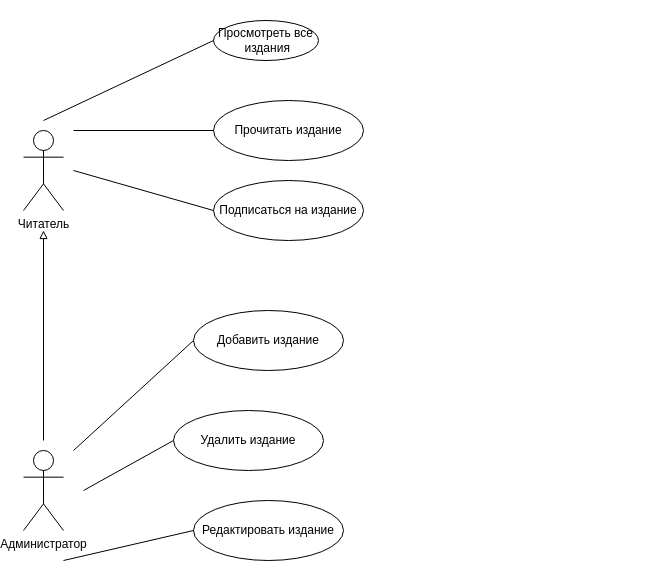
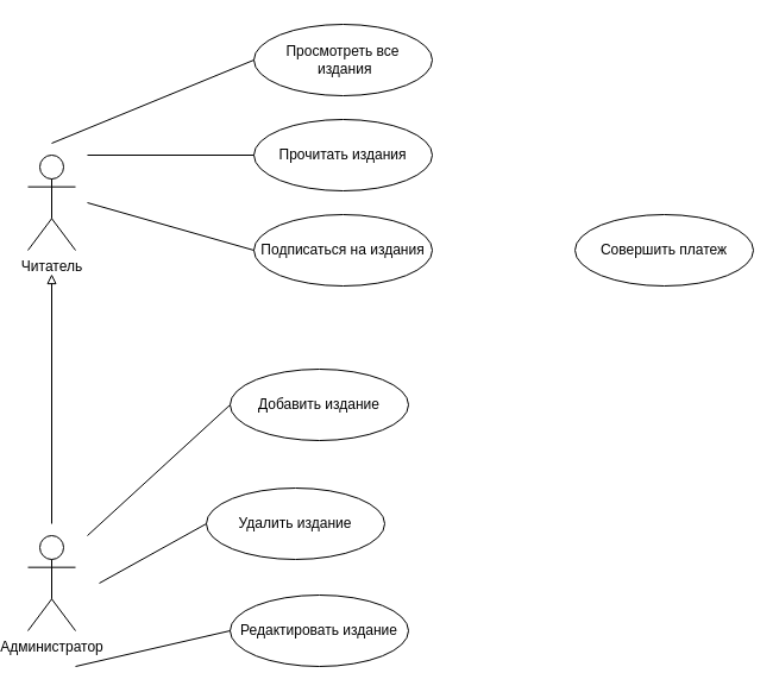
  <mxCell id="0" />
  <mxCell id="1" parent="0" />
  <mxCell id="2" value="Читатель" style="shape=umlActor;verticalLabelPosition=bottom;verticalAlign=top;html=1;outlineConnect=0;" parent="1" vertex="1"><mxGeometry x="20" y="130" width="40" height="80" as="geometry" /></mxCell>
- <mxCell id="3" value="Прочитать издание" style="ellipse;whiteSpace=wrap;html=1;" parent="1" vertex="1"><mxGeometry x="210" y="100" width="150" height="60" as="geometry" /></mxCell>
- <mxCell id="4" value="Подписаться на издание" style="ellipse;whiteSpace=wrap;html=1;" parent="1" vertex="1"><mxGeometry x="210" y="180" width="150" height="60" as="geometry" /></mxCell>
- <mxCell id="5" value="Просмотреть все&lt;br&gt;&amp;nbsp;издания" style="ellipse;whiteSpace=wrap;html=1;" parent="1" vertex="1"><mxGeometry x="210" y="20" width="105" height="40" as="geometry" /></mxCell>
+ <mxCell id="3" value="Прочитать издания" style="ellipse;whiteSpace=wrap;html=1;" parent="1" vertex="1"><mxGeometry x="210" y="100" width="150" height="60" as="geometry" /></mxCell>
+ <mxCell id="4" value="Подписаться на издания" style="ellipse;whiteSpace=wrap;html=1;" parent="1" vertex="1"><mxGeometry x="210" y="180" width="150" height="60" as="geometry" /></mxCell>
+ <mxCell id="5" value="Просмотреть все&lt;br&gt;&amp;nbsp;издания" style="ellipse;whiteSpace=wrap;html=1;" parent="1" vertex="1"><mxGeometry x="210" y="20" width="150" height="60" as="geometry" /></mxCell>
  <mxCell id="6" value="" style="endArrow=none;html=1;rounded=0;entryX=0;entryY=0.5;entryDx=0;entryDy=0;" parent="1" target="5" edge="1"><mxGeometry width="50" height="50" relative="1" as="geometry"><mxPoint x="40" y="120" as="sourcePoint" /><mxPoint x="210" y="170" as="targetPoint" /><Array as="points" /></mxGeometry></mxCell>
  <mxCell id="7" value="" style="endArrow=none;html=1;rounded=0;entryX=0;entryY=0.5;entryDx=0;entryDy=0;" parent="1" target="3" edge="1"><mxGeometry width="50" height="50" relative="1" as="geometry"><mxPoint x="70" y="130" as="sourcePoint" /><mxPoint x="210" y="170" as="targetPoint" /><Array as="points" /></mxGeometry></mxCell>
  <mxCell id="8" value="" style="endArrow=none;html=1;rounded=0;entryX=0;entryY=0.5;entryDx=0;entryDy=0;" parent="1" target="4" edge="1"><mxGeometry width="50" height="50" relative="1" as="geometry"><mxPoint x="70" y="170" as="sourcePoint" /><mxPoint x="210" y="170" as="targetPoint" /><Array as="points" /></mxGeometry></mxCell>
  <mxCell id="9" value="Администратор&lt;br&gt;" style="shape=umlActor;verticalLabelPosition=bottom;verticalAlign=top;html=1;outlineConnect=0;" parent="1" vertex="1"><mxGeometry x="20" y="450" width="40" height="80" as="geometry" /></mxCell>
  <mxCell id="10" value="" style="html=1;verticalAlign=bottom;endArrow=block;curved=0;rounded=0;endFill=0;" parent="1" edge="1"><mxGeometry width="80" relative="1" as="geometry"><mxPoint x="40" y="440" as="sourcePoint" /><mxPoint x="40" y="230" as="targetPoint" /></mxGeometry></mxCell>
  <mxCell id="11" value="Добавить издание" style="ellipse;whiteSpace=wrap;html=1;" parent="1" vertex="1"><mxGeometry x="190" y="310" width="150" height="60" as="geometry" /></mxCell>
  <mxCell id="12" value="Удалить издание" style="ellipse;whiteSpace=wrap;html=1;" parent="1" vertex="1"><mxGeometry x="170" y="410" width="150" height="60" as="geometry" /></mxCell>
  <mxCell id="13" value="Редактировать издание" style="ellipse;whiteSpace=wrap;html=1;" parent="1" vertex="1"><mxGeometry x="190" y="500" width="150" height="60" as="geometry" /></mxCell>
  <mxCell id="14" value="" style="endArrow=none;html=1;rounded=0;entryX=0;entryY=0.5;entryDx=0;entryDy=0;" parent="1" target="11" edge="1"><mxGeometry width="50" height="50" relative="1" as="geometry"><mxPoint x="70" y="450" as="sourcePoint" /><mxPoint x="150" y="500" as="targetPoint" /></mxGeometry></mxCell>
  <mxCell id="15" value="" style="endArrow=none;html=1;rounded=0;entryX=0;entryY=0.5;entryDx=0;entryDy=0;" parent="1" target="12" edge="1"><mxGeometry width="50" height="50" relative="1" as="geometry"><mxPoint x="80" y="490" as="sourcePoint" /><mxPoint x="160" y="450" as="targetPoint" /><Array as="points" /></mxGeometry></mxCell>
  <mxCell id="16" value="" style="endArrow=none;html=1;rounded=0;entryX=0;entryY=0.5;entryDx=0;entryDy=0;" parent="1" target="13" edge="1"><mxGeometry width="50" height="50" relative="1" as="geometry"><mxPoint x="60" y="560" as="sourcePoint" /><mxPoint x="130" y="600" as="targetPoint" /><Array as="points" /></mxGeometry></mxCell>
+ <mxCell id="17" value="Совершить платеж" style="ellipse;whiteSpace=wrap;html=1;" parent="1" vertex="1"><mxGeometry x="480" y="180" width="150" height="60" as="geometry" /></mxCell>
